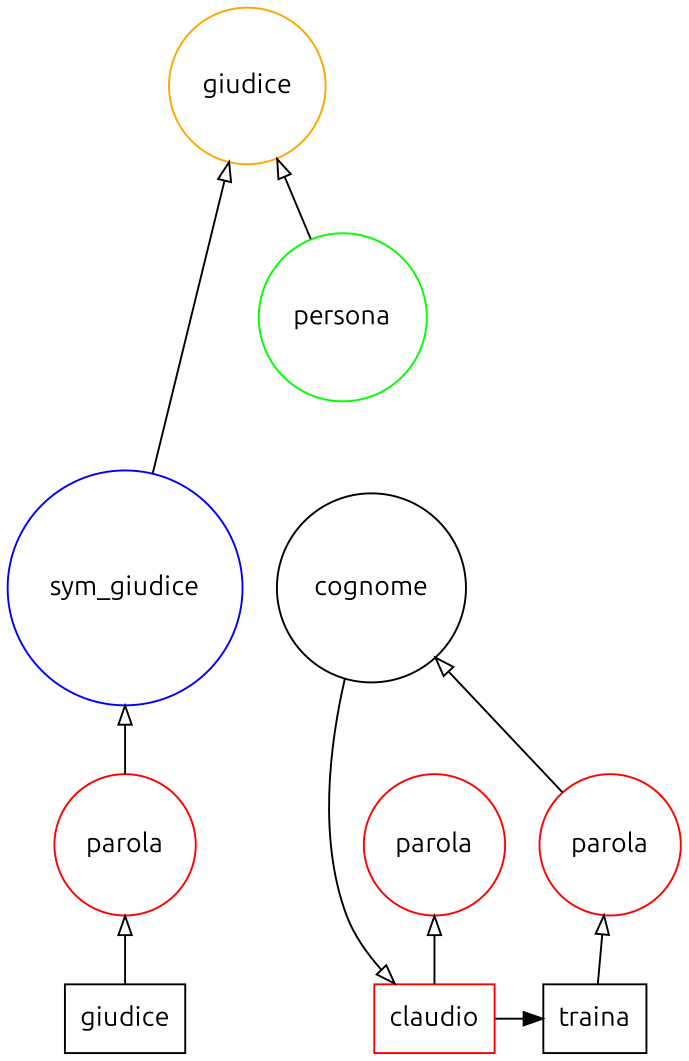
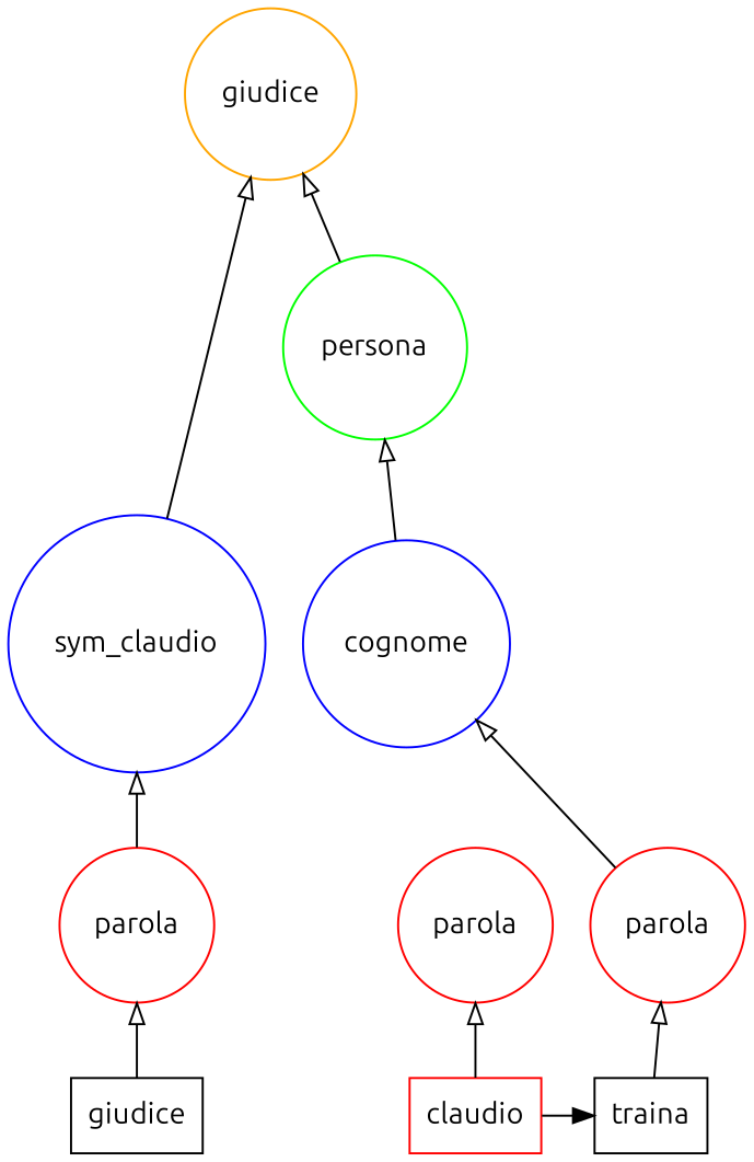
  digraph {
    fontname=Ubuntu
    rankdir=BT
    node [fontname=Ubuntu shape=circle color=red]
    edge [arrowhead=empty fontname=Ubuntu]
    n1 [label=traina shape=box color=""]
    n2 [label=claudio shape=box]
    n3 [label=giudice shape=box color=""]
    n4 [label=parola]
    n5 [label=parola]
    n6 [label=parola]
-   n7 [color=blue label=sym_giudice]
-   n8 [color=black label=cognome]
+   n7 [color=blue label=sym_claudio]
+   n8 [color=blue label=cognome]
    n9 [color=green label=persona]
    n10 [color=orange label=giudice]
    subgraph sub_1 {
      rank=source
      n1
      n2
      n3
    }
    subgraph sub_2 {
      rank=same
      n4
      n5
      n6
    }
    subgraph sub_3 {
      rank=same
      n7
      n8
    }
    subgraph sub_4 {
      rank=same
      n9
    }
    subgraph sub_5 {
      rank=same
      n10
    }
    n1 -> n4
    n2 -> n1 [arrowhead=normal]
    n2 -> n5
    n3 -> n6
    n4 -> n8
    n6 -> n7
    n7 -> n10
-   n8 -> n2
+   n8 -> n9
    n9 -> n10
  }
